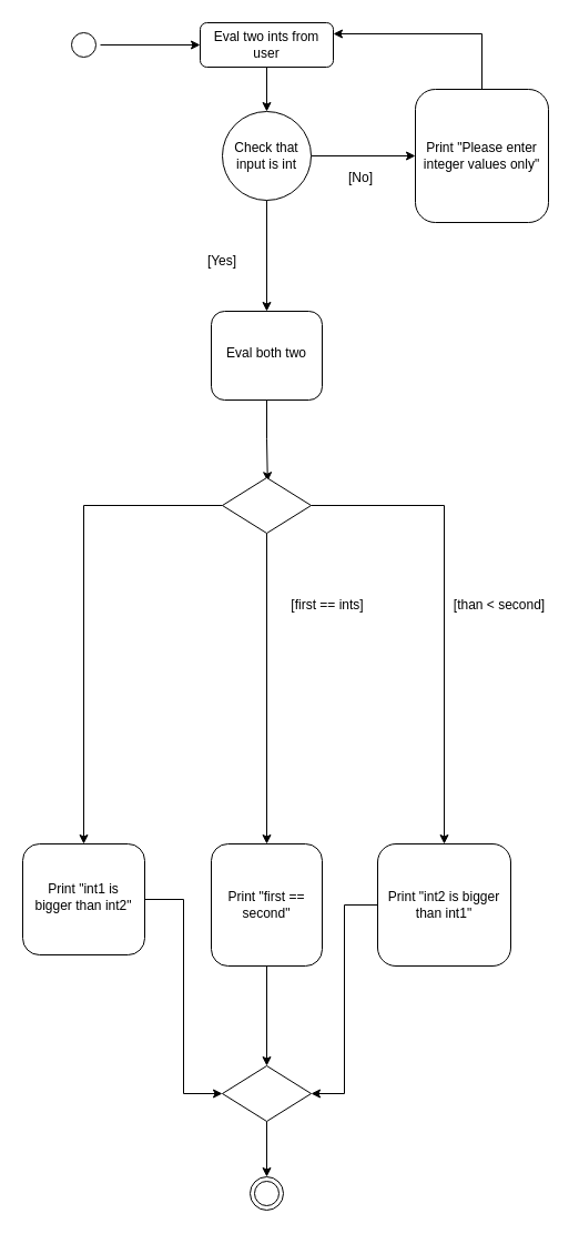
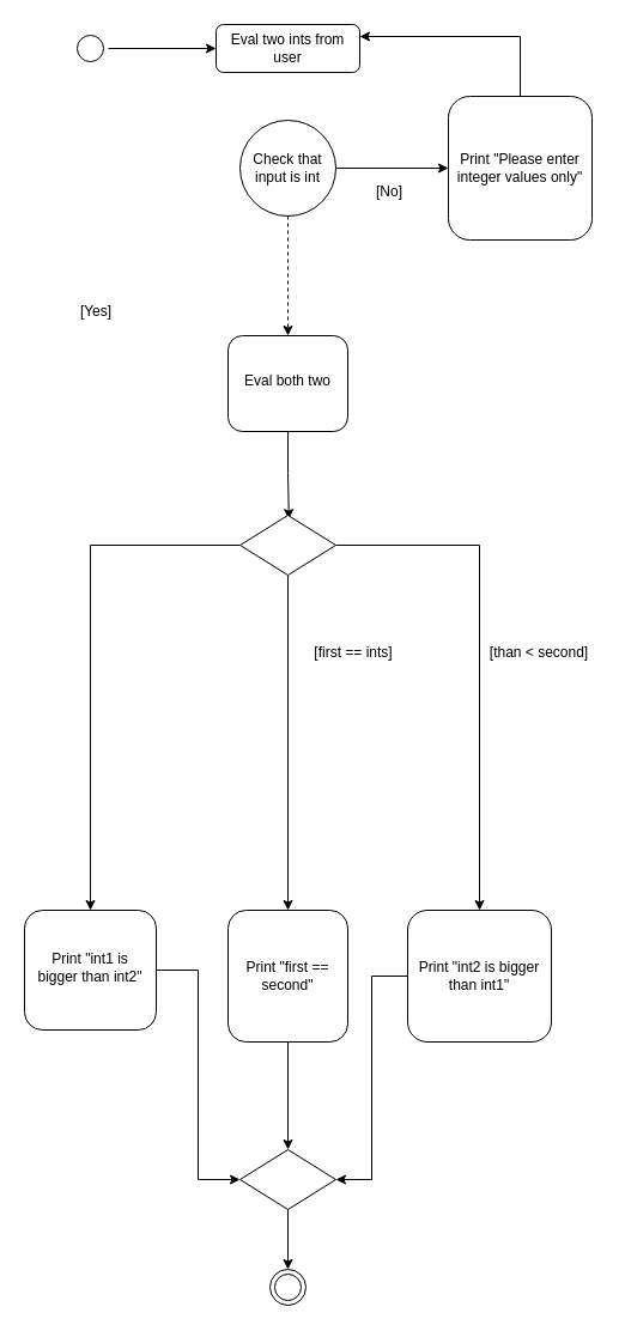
  <mxCell id="0" />
  <mxCell id="1" parent="0" />
- <mxCell id="2" style="edgeStyle=orthogonalEdgeStyle;rounded=0;orthogonalLoop=1;jettySize=auto;html=1;entryX=0.5;entryY=0;entryDx=0;entryDy=0;" parent="1" source="3" target="14" edge="1"><mxGeometry relative="1" as="geometry" /></mxCell>
  <mxCell id="3" value="Eval two ints from user" style="rounded=1;whiteSpace=wrap;html=1;fontSize=12;glass=0;strokeWidth=1;shadow=0;" parent="1" vertex="1"><mxGeometry x="180" y="20" width="120" height="40" as="geometry" /></mxCell>
  <mxCell id="4" value="Eval both two" style="rounded=1;whiteSpace=wrap;html=1;shadow=0;fontFamily=Helvetica;fontSize=12;align=center;strokeWidth=1;spacing=6;spacingTop=-4;" parent="1" vertex="1"><mxGeometry x="190" y="280" width="100" height="80" as="geometry" /></mxCell>
  <mxCell id="5" style="edgeStyle=orthogonalEdgeStyle;shape=connector;rounded=0;orthogonalLoop=1;jettySize=auto;html=1;entryX=0;entryY=0.5;entryDx=0;entryDy=0;strokeColor=default;align=center;verticalAlign=middle;fontFamily=Helvetica;fontSize=11;fontColor=default;labelBackgroundColor=default;endArrow=classic;" parent="1" source="6" target="26" edge="1"><mxGeometry relative="1" as="geometry" /></mxCell>
  <mxCell id="6" value="Print &quot;int1 is bigger than int2&quot;" style="rounded=1;whiteSpace=wrap;html=1;shadow=0;fontFamily=Helvetica;fontSize=12;align=center;strokeWidth=1;spacing=6;spacingTop=-4;" parent="1" vertex="1"><mxGeometry y="760" width="110" height="100" as="geometry" x="20" /></mxCell>
  <mxCell id="7" style="edgeStyle=orthogonalEdgeStyle;shape=connector;rounded=0;orthogonalLoop=1;jettySize=auto;html=1;entryX=1;entryY=0.5;entryDx=0;entryDy=0;strokeColor=default;align=center;verticalAlign=middle;fontFamily=Helvetica;fontSize=11;fontColor=default;labelBackgroundColor=default;endArrow=classic;" parent="1" source="8" target="26" edge="1"><mxGeometry relative="1" as="geometry" /></mxCell>
  <mxCell id="8" value="Print &quot;int2 is bigger than int1&quot;" style="rounded=1;whiteSpace=wrap;html=1;align=center;verticalAlign=middle;" parent="1" vertex="1"><mxGeometry x="340" y="760" width="120" height="110" as="geometry" /></mxCell>
  <mxCell id="9" value="[first == ints]" style="text;html=1;align=center;verticalAlign=middle;whiteSpace=wrap;rounded=0;" parent="1" vertex="1"><mxGeometry x="250" y="530" width="90" height="30" as="geometry" /></mxCell>
  <mxCell id="10" style="edgeStyle=orthogonalEdgeStyle;shape=connector;rounded=0;orthogonalLoop=1;jettySize=auto;html=1;entryX=0.5;entryY=0;entryDx=0;entryDy=0;strokeColor=default;align=center;verticalAlign=middle;fontFamily=Helvetica;fontSize=11;fontColor=default;labelBackgroundColor=default;endArrow=classic;" parent="1" source="11" target="26" edge="1"><mxGeometry relative="1" as="geometry" /></mxCell>
  <mxCell id="11" value="Print &quot;first == second&quot;" style="rounded=1;whiteSpace=wrap;html=1;" parent="1" vertex="1"><mxGeometry x="190" y="760" width="100" height="110" as="geometry" /></mxCell>
- <mxCell id="12" style="edgeStyle=orthogonalEdgeStyle;rounded=0;orthogonalLoop=1;jettySize=auto;html=1;entryX=0.5;entryY=0;entryDx=0;entryDy=0;" parent="1" source="14" target="4" edge="1"><mxGeometry relative="1" as="geometry" /></mxCell>
+ <mxCell id="12" style="edgeStyle=orthogonalEdgeStyle;rounded=0;orthogonalLoop=1;jettySize=auto;html=1;entryX=0.5;entryY=0;entryDx=0;entryDy=0;dashed=1;" parent="1" source="14" target="4" edge="1"><mxGeometry relative="1" as="geometry" /></mxCell>
  <mxCell id="13" style="edgeStyle=orthogonalEdgeStyle;rounded=0;orthogonalLoop=1;jettySize=auto;html=1;entryX=0;entryY=0.5;entryDx=0;entryDy=0;" parent="1" source="14" target="17" edge="1"><mxGeometry relative="1" as="geometry" /></mxCell>
  <mxCell id="14" value="Check that input is int" style="ellipse;whiteSpace=wrap;html=1;" parent="1" vertex="1"><mxGeometry x="200" y="100" width="80" height="80" as="geometry" /></mxCell>
- <mxCell id="15" value="[Yes]" style="text;html=1;align=center;verticalAlign=middle;whiteSpace=wrap;rounded=0;" parent="1" vertex="1"><mxGeometry x="170" y="220" width="60" height="30" as="geometry" /></mxCell>
+ <mxCell id="15" value="[Yes]" style="text;html=1;align=center;verticalAlign=middle;whiteSpace=wrap;rounded=0;" parent="1" vertex="1"><mxGeometry x="50" y="245" width="60" height="30" as="geometry" /></mxCell>
  <mxCell id="16" style="edgeStyle=orthogonalEdgeStyle;rounded=0;orthogonalLoop=1;jettySize=auto;html=1;exitX=0.5;exitY=0;exitDx=0;exitDy=0;" parent="1" source="17" edge="1"><mxGeometry relative="1" as="geometry"><mxPoint x="370" y="110" as="sourcePoint" /><mxPoint x="300" y="30" as="targetPoint" /><Array as="points"><mxPoint x="434" y="30" /></Array></mxGeometry></mxCell>
  <mxCell id="17" value="Print &quot;Please enter integer values only&quot;" style="rounded=1;whiteSpace=wrap;html=1;" parent="1" vertex="1"><mxGeometry x="374" y="80" width="120" height="120" as="geometry" /></mxCell>
  <mxCell id="18" value="[No]" style="text;html=1;align=center;verticalAlign=middle;whiteSpace=wrap;rounded=0;" parent="1" vertex="1"><mxGeometry x="295" y="145" width="60" height="30" as="geometry" /></mxCell>
  <mxCell id="19" value="" style="edgeStyle=orthogonalEdgeStyle;rounded=0;orthogonalLoop=1;jettySize=auto;html=1;entryX=0.51;entryY=0.064;entryDx=0;entryDy=0;entryPerimeter=0;" parent="1" source="4" target="23" edge="1"><mxGeometry relative="1" as="geometry"><mxPoint x="241" y="767" as="targetPoint" /><mxPoint x="240" y="360" as="sourcePoint" /></mxGeometry></mxCell>
  <mxCell id="20" style="edgeStyle=orthogonalEdgeStyle;rounded=0;orthogonalLoop=1;jettySize=auto;html=1;entryX=0.5;entryY=0;entryDx=0;entryDy=0;" parent="1" source="23" target="11" edge="1"><mxGeometry relative="1" as="geometry" /></mxCell>
  <mxCell id="21" style="edgeStyle=orthogonalEdgeStyle;shape=connector;rounded=0;orthogonalLoop=1;jettySize=auto;html=1;entryX=0.5;entryY=0;entryDx=0;entryDy=0;strokeColor=default;align=center;verticalAlign=middle;fontFamily=Helvetica;fontSize=11;fontColor=default;labelBackgroundColor=default;endArrow=classic;" parent="1" source="23" target="6" edge="1"><mxGeometry relative="1" as="geometry" /></mxCell>
  <mxCell id="22" style="edgeStyle=orthogonalEdgeStyle;shape=connector;rounded=0;orthogonalLoop=1;jettySize=auto;html=1;strokeColor=default;align=center;verticalAlign=middle;fontFamily=Helvetica;fontSize=11;fontColor=default;labelBackgroundColor=default;endArrow=classic;" parent="1" source="23" target="8" edge="1"><mxGeometry relative="1" as="geometry" /></mxCell>
  <mxCell id="23" value="" style="rhombus;whiteSpace=wrap;html=1;" parent="1" vertex="1"><mxGeometry x="200" y="430" width="80" height="50" as="geometry" /></mxCell>
  <mxCell id="24" value="[than &amp;lt; second]" style="text;html=1;align=center;verticalAlign=middle;whiteSpace=wrap;rounded=0;fontFamily=Helvetica;fontSize=12;fontColor=default;labelBackgroundColor=default;" parent="1" vertex="1"><mxGeometry x="400" y="530" width="100" height="30" as="geometry" /></mxCell>
  <mxCell id="25" style="edgeStyle=orthogonalEdgeStyle;shape=connector;rounded=0;orthogonalLoop=1;jettySize=auto;html=1;entryX=0.5;entryY=0;entryDx=0;entryDy=0;strokeColor=default;align=center;verticalAlign=middle;fontFamily=Helvetica;fontSize=11;fontColor=default;labelBackgroundColor=default;endArrow=classic;" parent="1" source="26" target="27" edge="1"><mxGeometry relative="1" as="geometry" /></mxCell>
  <mxCell id="26" value="" style="rhombus;whiteSpace=wrap;html=1;fontFamily=Helvetica;fontSize=11;fontColor=default;labelBackgroundColor=default;" parent="1" vertex="1"><mxGeometry x="200" y="960" width="80" height="50" as="geometry" /></mxCell>
  <mxCell id="27" value="" style="ellipse;html=1;shape=endState;fontFamily=Helvetica;fontSize=11;labelBackgroundColor=default;" parent="1" vertex="1"><mxGeometry x="225" y="1060" width="30" height="30" as="geometry" /></mxCell>
  <mxCell id="28" style="edgeStyle=orthogonalEdgeStyle;shape=connector;rounded=0;orthogonalLoop=1;jettySize=auto;html=1;entryX=0;entryY=0.5;entryDx=0;entryDy=0;strokeColor=default;align=center;verticalAlign=middle;fontFamily=Helvetica;fontSize=11;fontColor=default;labelBackgroundColor=default;endArrow=classic;" parent="1" source="29" target="3" edge="1"><mxGeometry relative="1" as="geometry" /></mxCell>
  <mxCell id="29" value="" style="ellipse;html=1;shape=startState;fontFamily=Helvetica;fontSize=11;labelBackgroundColor=default;" parent="1" vertex="1"><mxGeometry x="60" y="25" width="30" height="30" as="geometry" /></mxCell>
